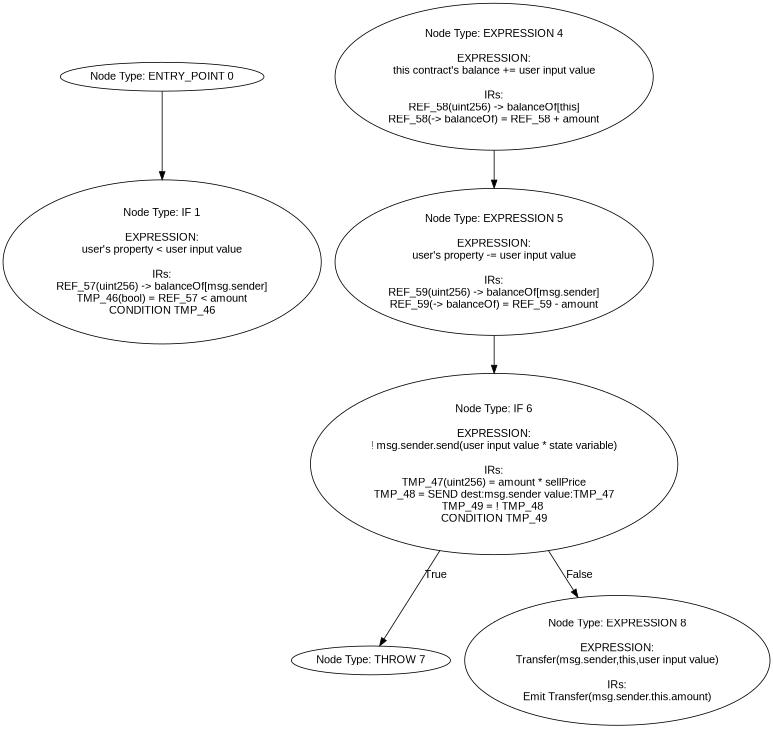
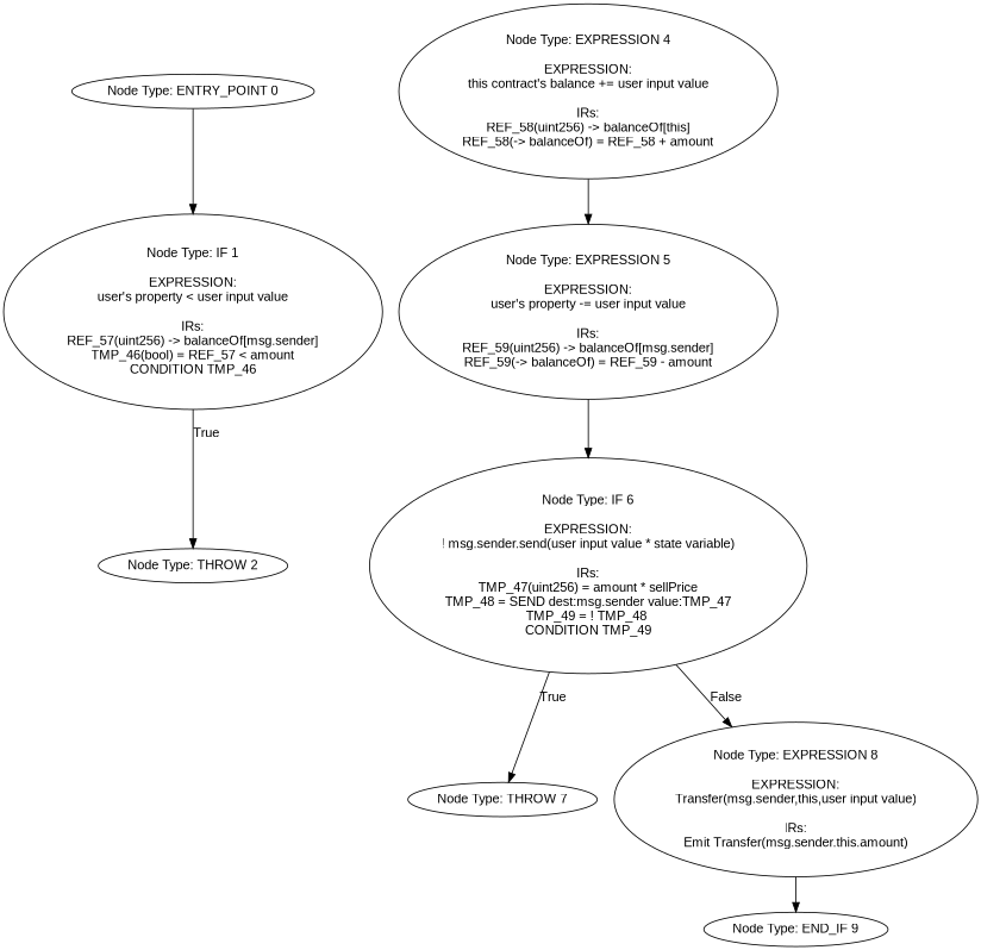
  digraph {
    fontname="Liberation Sans"
    node [fontname="Liberation Sans"]
    edge [fontname="Liberation Sans"]
    n1 [label="Node Type: ENTRY_POINT 0\n"]
    n2 [label="Node Type: IF 1\n\nEXPRESSION:\nuser's property < user input value\n\nIRs:\nREF_57(uint256) -> balanceOf[msg.sender]\nTMP_46(bool) = REF_57 < amount\nCONDITION TMP_46"]
+   n3 [label="Node Type: THROW 2\n"]
    n4 [label="Node Type: EXPRESSION 4\n\nEXPRESSION:\nthis contract's balance += user input value\n\nIRs:\nREF_58(uint256) -> balanceOf[this]\nREF_58(-> balanceOf) = REF_58 + amount"]
    n5 [label="Node Type: EXPRESSION 5\n\nEXPRESSION:\nuser's property -= user input value\n\nIRs:\nREF_59(uint256) -> balanceOf[msg.sender]\nREF_59(-> balanceOf) = REF_59 - amount"]
    n6 [label="Node Type: IF 6\n\nEXPRESSION:\n! msg.sender.send(user input value * state variable)\n\nIRs:\nTMP_47(uint256) = amount * sellPrice\nTMP_48 = SEND dest:msg.sender value:TMP_47\nTMP_49 = ! TMP_48 \nCONDITION TMP_49"]
    n7 [label="Node Type: THROW 7\n"]
    n8 [label="Node Type: EXPRESSION 8\n\nEXPRESSION:\nTransfer(msg.sender,this,user input value)\n\nIRs:\nEmit Transfer(msg.sender.this.amount)"]
+   n9 [label="Node Type: END_IF 9\n"]
    n1 -> n2
+   n2 -> n3 [label=True]
    n4 -> n5
    n5 -> n6
    n6 -> n7 [label=True]
    n6 -> n8 [label=False]
+   n8 -> n9
  }
